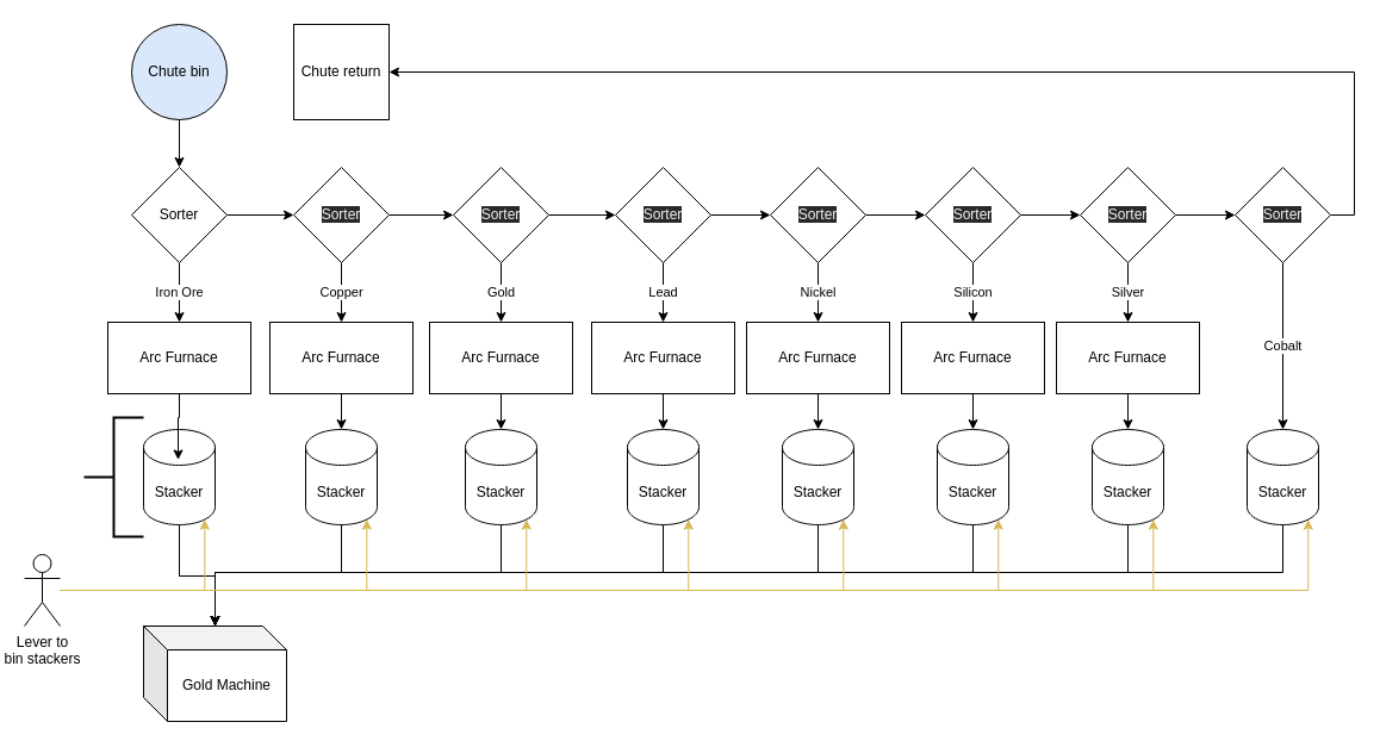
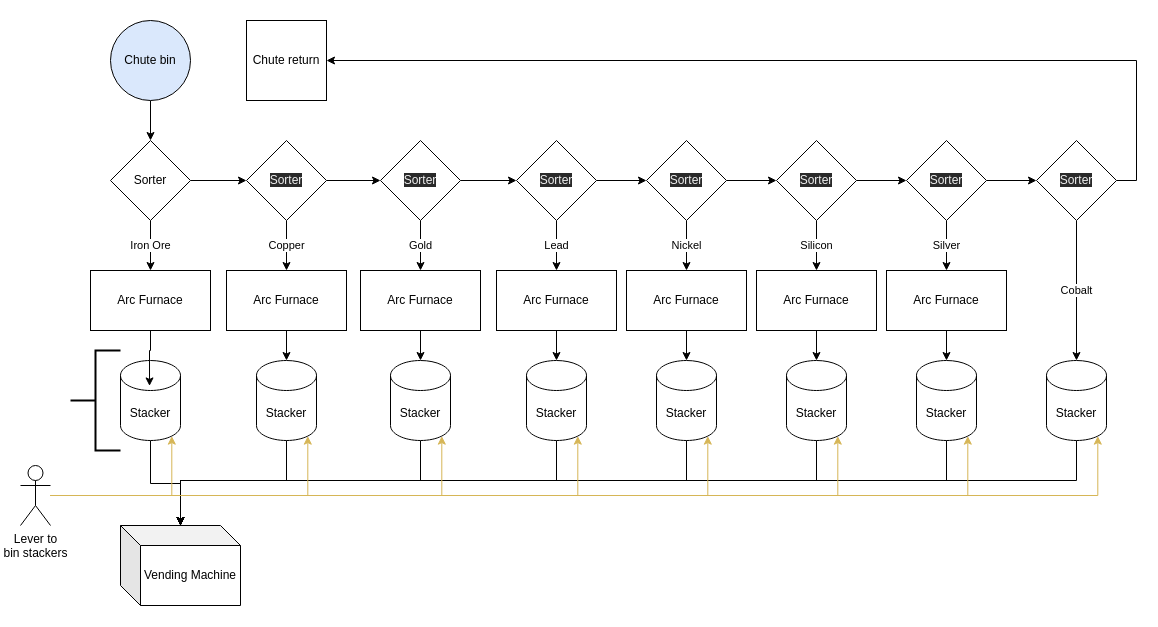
  <mxCell id="0" />
  <mxCell id="1" parent="0" />
  <mxCell id="2" style="edgeStyle=orthogonalEdgeStyle;rounded=0;orthogonalLoop=1;jettySize=auto;html=1;" edge="1" parent="1" source="3" target="8"><mxGeometry relative="1" as="geometry" /></mxCell>
  <mxCell id="3" value="Chute bin" style="ellipse;whiteSpace=wrap;html=1;aspect=fixed;fillColor=#dae8fc;" vertex="1" parent="1"><mxGeometry x="110" y="20" width="80" height="80" as="geometry" /></mxCell>
  <mxCell id="4" style="edgeStyle=orthogonalEdgeStyle;rounded=0;orthogonalLoop=1;jettySize=auto;html=1;" edge="1" parent="1" source="5" target="60"><mxGeometry relative="1" as="geometry"><Array as="points"><mxPoint x="150" y="483" /><mxPoint x="180" y="483" /></Array></mxGeometry></mxCell>
  <mxCell id="5" value="Stacker" style="shape=cylinder3;whiteSpace=wrap;html=1;boundedLbl=1;backgroundOutline=1;size=15;" vertex="1" parent="1"><mxGeometry x="120" y="360" width="60" height="80" as="geometry" /></mxCell>
  <mxCell id="6" style="edgeStyle=orthogonalEdgeStyle;rounded=0;orthogonalLoop=1;jettySize=auto;html=1;" edge="1" parent="1" source="8" target="16"><mxGeometry relative="1" as="geometry" /></mxCell>
  <mxCell id="7" value="Iron Ore" style="edgeStyle=orthogonalEdgeStyle;rounded=0;orthogonalLoop=1;jettySize=auto;html=1;" edge="1" parent="1" source="8" target="11"><mxGeometry relative="1" as="geometry" /></mxCell>
  <mxCell id="8" value="Sorter" style="rhombus;whiteSpace=wrap;html=1;" vertex="1" parent="1"><mxGeometry x="110" y="140" width="80" height="80" as="geometry" /></mxCell>
  <mxCell id="9" value="" style="strokeWidth=2;html=1;shape=mxgraph.flowchart.annotation_2;align=left;labelPosition=right;pointerEvents=1;" vertex="1" parent="1"><mxGeometry x="70" y="350" width="50" height="100" as="geometry" /></mxCell>
  <mxCell id="10" style="edgeStyle=orthogonalEdgeStyle;rounded=0;orthogonalLoop=1;jettySize=auto;html=1;entryX=0.484;entryY=0.318;entryDx=0;entryDy=0;entryPerimeter=0;" edge="1" parent="1" source="11" target="5"><mxGeometry relative="1" as="geometry" /></mxCell>
  <mxCell id="11" value="Arc Furnace" style="rounded=0;whiteSpace=wrap;html=1;" vertex="1" parent="1"><mxGeometry x="90" y="270" width="120" height="60" as="geometry" /></mxCell>
  <mxCell id="12" style="edgeStyle=orthogonalEdgeStyle;rounded=0;orthogonalLoop=1;jettySize=auto;html=1;" edge="1" parent="1" source="13" target="60"><mxGeometry relative="1" as="geometry"><Array as="points"><mxPoint x="286" y="480" /><mxPoint x="180" y="480" /></Array></mxGeometry></mxCell>
  <mxCell id="13" value="Stacker" style="shape=cylinder3;whiteSpace=wrap;html=1;boundedLbl=1;backgroundOutline=1;size=15;" vertex="1" parent="1"><mxGeometry x="256" y="360" width="60" height="80" as="geometry" /></mxCell>
  <mxCell id="14" value="Copper" style="edgeStyle=orthogonalEdgeStyle;rounded=0;orthogonalLoop=1;jettySize=auto;html=1;" edge="1" parent="1" source="16" target="18"><mxGeometry relative="1" as="geometry" /></mxCell>
  <mxCell id="15" style="edgeStyle=orthogonalEdgeStyle;rounded=0;orthogonalLoop=1;jettySize=auto;html=1;" edge="1" parent="1" source="16" target="23"><mxGeometry relative="1" as="geometry" /></mxCell>
  <mxCell id="16" value="&#10;&#10;&lt;span style=&quot;color: rgb(240, 240, 240); font-family: helvetica; font-size: 12px; font-style: normal; font-weight: 400; letter-spacing: normal; text-align: center; text-indent: 0px; text-transform: none; word-spacing: 0px; background-color: rgb(42, 42, 42); display: inline; float: none;&quot;&gt;Sorter&lt;/span&gt;&#10;&#10;" style="rhombus;whiteSpace=wrap;html=1;" vertex="1" parent="1"><mxGeometry x="246" y="140" width="80" height="80" as="geometry" /></mxCell>
  <mxCell id="17" style="edgeStyle=orthogonalEdgeStyle;rounded=0;orthogonalLoop=1;jettySize=auto;html=1;" edge="1" parent="1" source="18" target="13"><mxGeometry relative="1" as="geometry" /></mxCell>
  <mxCell id="18" value="Arc Furnace" style="rounded=0;whiteSpace=wrap;html=1;" vertex="1" parent="1"><mxGeometry x="226" y="270" width="120" height="60" as="geometry" /></mxCell>
  <mxCell id="19" style="edgeStyle=orthogonalEdgeStyle;rounded=0;orthogonalLoop=1;jettySize=auto;html=1;" edge="1" parent="1" source="20" target="60"><mxGeometry relative="1" as="geometry"><Array as="points"><mxPoint x="420" y="480" /><mxPoint x="180" y="480" /></Array></mxGeometry></mxCell>
  <mxCell id="20" value="Stacker" style="shape=cylinder3;whiteSpace=wrap;html=1;boundedLbl=1;backgroundOutline=1;size=15;" vertex="1" parent="1"><mxGeometry x="390" y="360" width="60" height="80" as="geometry" /></mxCell>
  <mxCell id="21" value="Gold" style="edgeStyle=orthogonalEdgeStyle;rounded=0;orthogonalLoop=1;jettySize=auto;html=1;" edge="1" parent="1" source="23" target="25"><mxGeometry relative="1" as="geometry" /></mxCell>
  <mxCell id="22" style="edgeStyle=orthogonalEdgeStyle;rounded=0;orthogonalLoop=1;jettySize=auto;html=1;" edge="1" parent="1" source="23" target="30"><mxGeometry relative="1" as="geometry" /></mxCell>
  <mxCell id="23" value="&#10;&#10;&lt;span style=&quot;color: rgb(240, 240, 240); font-family: helvetica; font-size: 12px; font-style: normal; font-weight: 400; letter-spacing: normal; text-align: center; text-indent: 0px; text-transform: none; word-spacing: 0px; background-color: rgb(42, 42, 42); display: inline; float: none;&quot;&gt;Sorter&lt;/span&gt;&#10;&#10;" style="rhombus;whiteSpace=wrap;html=1;" vertex="1" parent="1"><mxGeometry x="380" y="140" width="80" height="80" as="geometry" /></mxCell>
  <mxCell id="24" style="edgeStyle=orthogonalEdgeStyle;rounded=0;orthogonalLoop=1;jettySize=auto;html=1;" edge="1" parent="1" source="25" target="20"><mxGeometry relative="1" as="geometry" /></mxCell>
  <mxCell id="25" value="Arc Furnace" style="rounded=0;whiteSpace=wrap;html=1;" vertex="1" parent="1"><mxGeometry x="360" y="270" width="120" height="60" as="geometry" /></mxCell>
  <mxCell id="26" style="edgeStyle=orthogonalEdgeStyle;rounded=0;orthogonalLoop=1;jettySize=auto;html=1;" edge="1" parent="1" source="27" target="60"><mxGeometry relative="1" as="geometry"><Array as="points"><mxPoint x="556" y="480" /><mxPoint x="180" y="480" /></Array></mxGeometry></mxCell>
  <mxCell id="27" value="Stacker" style="shape=cylinder3;whiteSpace=wrap;html=1;boundedLbl=1;backgroundOutline=1;size=15;" vertex="1" parent="1"><mxGeometry x="526" y="360" width="60" height="80" as="geometry" /></mxCell>
  <mxCell id="28" value="Lead" style="edgeStyle=orthogonalEdgeStyle;rounded=0;orthogonalLoop=1;jettySize=auto;html=1;" edge="1" parent="1" source="30" target="32"><mxGeometry relative="1" as="geometry" /></mxCell>
  <mxCell id="29" style="edgeStyle=orthogonalEdgeStyle;rounded=0;orthogonalLoop=1;jettySize=auto;html=1;" edge="1" parent="1" source="30" target="37"><mxGeometry relative="1" as="geometry" /></mxCell>
  <mxCell id="30" value="&#10;&#10;&lt;span style=&quot;color: rgb(240, 240, 240); font-family: helvetica; font-size: 12px; font-style: normal; font-weight: 400; letter-spacing: normal; text-align: center; text-indent: 0px; text-transform: none; word-spacing: 0px; background-color: rgb(42, 42, 42); display: inline; float: none;&quot;&gt;Sorter&lt;/span&gt;&#10;&#10;" style="rhombus;whiteSpace=wrap;html=1;" vertex="1" parent="1"><mxGeometry x="516" y="140" width="80" height="80" as="geometry" /></mxCell>
  <mxCell id="31" style="edgeStyle=orthogonalEdgeStyle;rounded=0;orthogonalLoop=1;jettySize=auto;html=1;" edge="1" parent="1" source="32" target="27"><mxGeometry relative="1" as="geometry" /></mxCell>
  <mxCell id="32" value="Arc Furnace" style="rounded=0;whiteSpace=wrap;html=1;" vertex="1" parent="1"><mxGeometry x="496" y="270" width="120" height="60" as="geometry" /></mxCell>
  <mxCell id="33" style="edgeStyle=orthogonalEdgeStyle;rounded=0;orthogonalLoop=1;jettySize=auto;html=1;" edge="1" parent="1" source="34" target="60"><mxGeometry relative="1" as="geometry"><Array as="points"><mxPoint x="686" y="480" /><mxPoint x="180" y="480" /></Array></mxGeometry></mxCell>
  <mxCell id="34" value="Stacker" style="shape=cylinder3;whiteSpace=wrap;html=1;boundedLbl=1;backgroundOutline=1;size=15;" vertex="1" parent="1"><mxGeometry x="656" y="360" width="60" height="80" as="geometry" /></mxCell>
  <mxCell id="35" value="Nickel" style="edgeStyle=orthogonalEdgeStyle;rounded=0;orthogonalLoop=1;jettySize=auto;html=1;" edge="1" parent="1" source="37" target="39"><mxGeometry relative="1" as="geometry" /></mxCell>
  <mxCell id="36" style="edgeStyle=orthogonalEdgeStyle;rounded=0;orthogonalLoop=1;jettySize=auto;html=1;" edge="1" parent="1" source="37" target="44"><mxGeometry relative="1" as="geometry" /></mxCell>
  <mxCell id="37" value="&#10;&#10;&lt;span style=&quot;color: rgb(240, 240, 240); font-family: helvetica; font-size: 12px; font-style: normal; font-weight: 400; letter-spacing: normal; text-align: center; text-indent: 0px; text-transform: none; word-spacing: 0px; background-color: rgb(42, 42, 42); display: inline; float: none;&quot;&gt;Sorter&lt;/span&gt;&#10;&#10;" style="rhombus;whiteSpace=wrap;html=1;" vertex="1" parent="1"><mxGeometry x="646" y="140" width="80" height="80" as="geometry" /></mxCell>
  <mxCell id="38" style="edgeStyle=orthogonalEdgeStyle;rounded=0;orthogonalLoop=1;jettySize=auto;html=1;" edge="1" parent="1" source="39" target="34"><mxGeometry relative="1" as="geometry" /></mxCell>
  <mxCell id="39" value="Arc Furnace" style="rounded=0;whiteSpace=wrap;html=1;" vertex="1" parent="1"><mxGeometry x="626" y="270" width="120" height="60" as="geometry" /></mxCell>
  <mxCell id="40" style="edgeStyle=orthogonalEdgeStyle;rounded=0;orthogonalLoop=1;jettySize=auto;html=1;" edge="1" parent="1" source="41" target="60"><mxGeometry relative="1" as="geometry"><Array as="points"><mxPoint x="816" y="480" /><mxPoint x="180" y="480" /></Array></mxGeometry></mxCell>
  <mxCell id="41" value="Stacker" style="shape=cylinder3;whiteSpace=wrap;html=1;boundedLbl=1;backgroundOutline=1;size=15;" vertex="1" parent="1"><mxGeometry x="786" y="360" width="60" height="80" as="geometry" /></mxCell>
  <mxCell id="42" value="Silicon" style="edgeStyle=orthogonalEdgeStyle;rounded=0;orthogonalLoop=1;jettySize=auto;html=1;" edge="1" parent="1" source="44" target="46"><mxGeometry relative="1" as="geometry" /></mxCell>
  <mxCell id="43" style="edgeStyle=orthogonalEdgeStyle;rounded=0;orthogonalLoop=1;jettySize=auto;html=1;" edge="1" parent="1" source="44" target="51"><mxGeometry relative="1" as="geometry" /></mxCell>
  <mxCell id="44" value="&#10;&#10;&lt;span style=&quot;color: rgb(240, 240, 240); font-family: helvetica; font-size: 12px; font-style: normal; font-weight: 400; letter-spacing: normal; text-align: center; text-indent: 0px; text-transform: none; word-spacing: 0px; background-color: rgb(42, 42, 42); display: inline; float: none;&quot;&gt;Sorter&lt;/span&gt;&#10;&#10;" style="rhombus;whiteSpace=wrap;html=1;" vertex="1" parent="1"><mxGeometry x="776" y="140" width="80" height="80" as="geometry" /></mxCell>
  <mxCell id="45" style="edgeStyle=orthogonalEdgeStyle;rounded=0;orthogonalLoop=1;jettySize=auto;html=1;" edge="1" parent="1" source="46" target="41"><mxGeometry relative="1" as="geometry" /></mxCell>
  <mxCell id="46" value="Arc Furnace" style="rounded=0;whiteSpace=wrap;html=1;" vertex="1" parent="1"><mxGeometry x="756" y="270" width="120" height="60" as="geometry" /></mxCell>
  <mxCell id="47" style="edgeStyle=orthogonalEdgeStyle;rounded=0;orthogonalLoop=1;jettySize=auto;html=1;" edge="1" parent="1" source="48" target="60"><mxGeometry relative="1" as="geometry"><Array as="points"><mxPoint x="946" y="480" /><mxPoint x="180" y="480" /></Array></mxGeometry></mxCell>
  <mxCell id="48" value="Stacker" style="shape=cylinder3;whiteSpace=wrap;html=1;boundedLbl=1;backgroundOutline=1;size=15;" vertex="1" parent="1"><mxGeometry x="916" y="360" width="60" height="80" as="geometry" /></mxCell>
  <mxCell id="49" value="Silver" style="edgeStyle=orthogonalEdgeStyle;rounded=0;orthogonalLoop=1;jettySize=auto;html=1;" edge="1" parent="1" source="51" target="53"><mxGeometry relative="1" as="geometry" /></mxCell>
  <mxCell id="50" style="edgeStyle=orthogonalEdgeStyle;rounded=0;orthogonalLoop=1;jettySize=auto;html=1;" edge="1" parent="1" source="51" target="58"><mxGeometry relative="1" as="geometry" /></mxCell>
  <mxCell id="51" value="&#10;&#10;&lt;span style=&quot;color: rgb(240, 240, 240); font-family: helvetica; font-size: 12px; font-style: normal; font-weight: 400; letter-spacing: normal; text-align: center; text-indent: 0px; text-transform: none; word-spacing: 0px; background-color: rgb(42, 42, 42); display: inline; float: none;&quot;&gt;Sorter&lt;/span&gt;&#10;&#10;" style="rhombus;whiteSpace=wrap;html=1;" vertex="1" parent="1"><mxGeometry x="906" y="140" width="80" height="80" as="geometry" /></mxCell>
  <mxCell id="52" style="edgeStyle=orthogonalEdgeStyle;rounded=0;orthogonalLoop=1;jettySize=auto;html=1;" edge="1" parent="1" source="53" target="48"><mxGeometry relative="1" as="geometry" /></mxCell>
  <mxCell id="53" value="Arc Furnace" style="rounded=0;whiteSpace=wrap;html=1;" vertex="1" parent="1"><mxGeometry x="886" y="270" width="120" height="60" as="geometry" /></mxCell>
  <mxCell id="54" style="edgeStyle=orthogonalEdgeStyle;rounded=0;orthogonalLoop=1;jettySize=auto;html=1;" edge="1" parent="1" source="55" target="60"><mxGeometry relative="1" as="geometry"><Array as="points"><mxPoint x="1076" y="480" /><mxPoint x="180" y="480" /></Array></mxGeometry></mxCell>
  <mxCell id="55" value="Stacker" style="shape=cylinder3;whiteSpace=wrap;html=1;boundedLbl=1;backgroundOutline=1;size=15;" vertex="1" parent="1"><mxGeometry x="1046" y="360" width="60" height="80" as="geometry" /></mxCell>
  <mxCell id="56" value="Cobalt" style="edgeStyle=orthogonalEdgeStyle;rounded=0;orthogonalLoop=1;jettySize=auto;html=1;entryX=0.5;entryY=0;entryDx=0;entryDy=0;entryPerimeter=0;" edge="1" parent="1" source="58" target="55"><mxGeometry relative="1" as="geometry" /></mxCell>
  <mxCell id="57" style="edgeStyle=orthogonalEdgeStyle;rounded=0;orthogonalLoop=1;jettySize=auto;html=1;" edge="1" parent="1" source="58" target="59"><mxGeometry relative="1" as="geometry"><mxPoint x="416" y="60" as="targetPoint" /><Array as="points"><mxPoint x="1136" y="180" /><mxPoint x="1136" y="60" /></Array></mxGeometry></mxCell>
  <mxCell id="58" value="&#10;&#10;&lt;span style=&quot;color: rgb(240, 240, 240); font-family: helvetica; font-size: 12px; font-style: normal; font-weight: 400; letter-spacing: normal; text-align: center; text-indent: 0px; text-transform: none; word-spacing: 0px; background-color: rgb(42, 42, 42); display: inline; float: none;&quot;&gt;Sorter&lt;/span&gt;&#10;&#10;" style="rhombus;whiteSpace=wrap;html=1;" vertex="1" parent="1"><mxGeometry x="1036" y="140" width="80" height="80" as="geometry" /></mxCell>
  <mxCell id="59" value="Chute return" style="whiteSpace=wrap;html=1;aspect=fixed;rounded=0;" vertex="1" parent="1"><mxGeometry x="246" y="20" width="80" height="80" as="geometry" /></mxCell>
- <mxCell id="60" value="Gold Machine" style="shape=cube;whiteSpace=wrap;html=1;boundedLbl=1;backgroundOutline=1;darkOpacity=0.05;darkOpacity2=0.1;" vertex="1" parent="1"><mxGeometry x="120" y="525" width="120" height="80" as="geometry" /></mxCell>
+ <mxCell id="60" value="Vending Machine" style="shape=cube;whiteSpace=wrap;html=1;boundedLbl=1;backgroundOutline=1;darkOpacity=0.05;darkOpacity2=0.1;" vertex="1" parent="1"><mxGeometry x="120" y="525" width="120" height="80" as="geometry" /></mxCell>
  <mxCell id="61" style="edgeStyle=orthogonalEdgeStyle;rounded=0;orthogonalLoop=1;jettySize=auto;html=1;entryX=0.855;entryY=1;entryDx=0;entryDy=-4.35;entryPerimeter=0;fillColor=#fff2cc;strokeColor=#d6b656;" edge="1" parent="1" source="69" target="5"><mxGeometry relative="1" as="geometry"><Array as="points"><mxPoint x="171" y="495" /></Array></mxGeometry></mxCell>
  <mxCell id="62" style="edgeStyle=orthogonalEdgeStyle;rounded=0;orthogonalLoop=1;jettySize=auto;html=1;entryX=0.855;entryY=1;entryDx=0;entryDy=-4.35;entryPerimeter=0;fillColor=#fff2cc;strokeColor=#d6b656;" edge="1" parent="1" source="69" target="13"><mxGeometry relative="1" as="geometry" /></mxCell>
  <mxCell id="63" style="edgeStyle=orthogonalEdgeStyle;rounded=0;orthogonalLoop=1;jettySize=auto;html=1;entryX=0.855;entryY=1;entryDx=0;entryDy=-4.35;entryPerimeter=0;fillColor=#fff2cc;strokeColor=#d6b656;" edge="1" parent="1" source="69" target="20"><mxGeometry relative="1" as="geometry" /></mxCell>
  <mxCell id="64" style="edgeStyle=orthogonalEdgeStyle;rounded=0;orthogonalLoop=1;jettySize=auto;html=1;entryX=0.855;entryY=1;entryDx=0;entryDy=-4.35;entryPerimeter=0;fillColor=#fff2cc;strokeColor=#d6b656;" edge="1" parent="1" source="69" target="27"><mxGeometry relative="1" as="geometry" /></mxCell>
  <mxCell id="65" style="edgeStyle=orthogonalEdgeStyle;rounded=0;orthogonalLoop=1;jettySize=auto;html=1;entryX=0.855;entryY=1;entryDx=0;entryDy=-4.35;entryPerimeter=0;fillColor=#fff2cc;strokeColor=#d6b656;" edge="1" parent="1" source="69" target="34"><mxGeometry relative="1" as="geometry" /></mxCell>
  <mxCell id="66" style="edgeStyle=orthogonalEdgeStyle;rounded=0;orthogonalLoop=1;jettySize=auto;html=1;entryX=0.855;entryY=1;entryDx=0;entryDy=-4.35;entryPerimeter=0;fillColor=#fff2cc;strokeColor=#d6b656;" edge="1" parent="1" source="69" target="41"><mxGeometry relative="1" as="geometry" /></mxCell>
  <mxCell id="67" style="edgeStyle=orthogonalEdgeStyle;rounded=0;orthogonalLoop=1;jettySize=auto;html=1;entryX=0.855;entryY=1;entryDx=0;entryDy=-4.35;entryPerimeter=0;fillColor=#fff2cc;strokeColor=#d6b656;" edge="1" parent="1" source="69" target="48"><mxGeometry relative="1" as="geometry" /></mxCell>
  <mxCell id="68" style="edgeStyle=orthogonalEdgeStyle;rounded=0;orthogonalLoop=1;jettySize=auto;html=1;entryX=0.855;entryY=1;entryDx=0;entryDy=-4.35;entryPerimeter=0;fillColor=#fff2cc;strokeColor=#d6b656;" edge="1" parent="1" source="69" target="55"><mxGeometry relative="1" as="geometry" /></mxCell>
  <mxCell id="69" value="Lever to &lt;br&gt;bin stackers" style="shape=umlActor;verticalLabelPosition=bottom;verticalAlign=top;html=1;outlineConnect=0;" vertex="1" parent="1"><mxGeometry x="20" y="465" width="30" height="60" as="geometry" /></mxCell>
